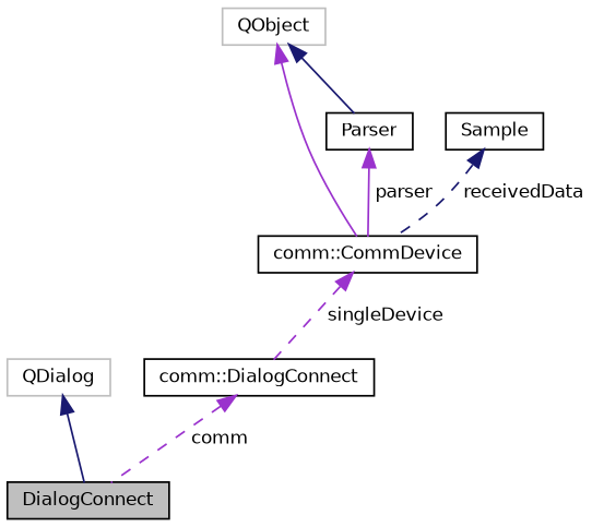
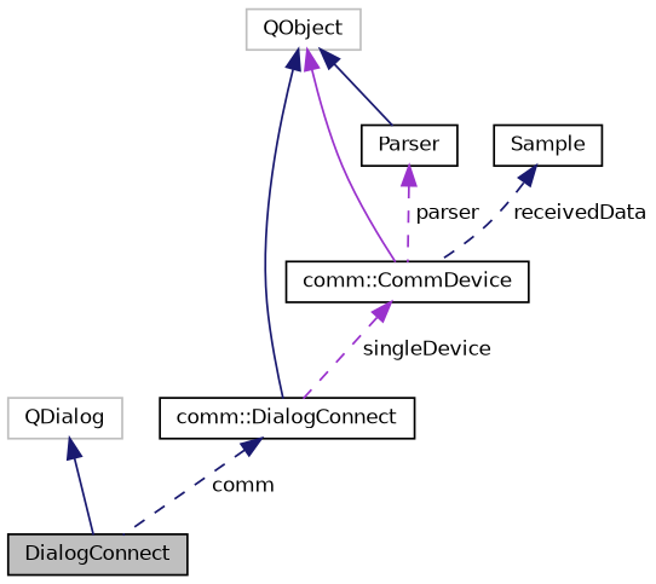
  digraph {
    node [color=black fillcolor=white fontname=Helvetica fontsize=10 shape=record style=filled]
    edge [color=midnightblue dir=back fontname=Helvetica fontsize=10 labelfontname=Helvetica labelfontsize=10 style=solid]
    n1 [fillcolor=grey75 fontcolor=black height=0.2 label=DialogConnect width=0.4]
    n2 [color=grey75 height=0.2 label=QDialog width=0.4]
    n3 [height=0.2 label="comm::DialogConnect" width=0.4]
    n4 [color=grey75 height=0.2 label=QObject width=0.4]
    n5 [height=0.2 label="comm::CommDevice" width=0.4]
    n6 [height=0.2 label=Parser width=0.4]
    n7 [height=0.2 label=Sample width=0.4]
    n2 -> n1
-   n3 -> n1 [color=darkorchid3 label=" comm" style=dashed]
+   n3 -> n1 [label=" comm" style=dashed]
+   n4 -> n3
    n4 -> n5 [color=darkorchid3]
    n4 -> n6
    n5 -> n3 [color=darkorchid3 label=" singleDevice" style=dashed]
-   n6 -> n5 [color=darkorchid3 label=" parser"]
+   n6 -> n5 [color=darkorchid3 label=" parser" style=dashed]
    n7 -> n5 [label=" receivedData" style=dashed]
  }
